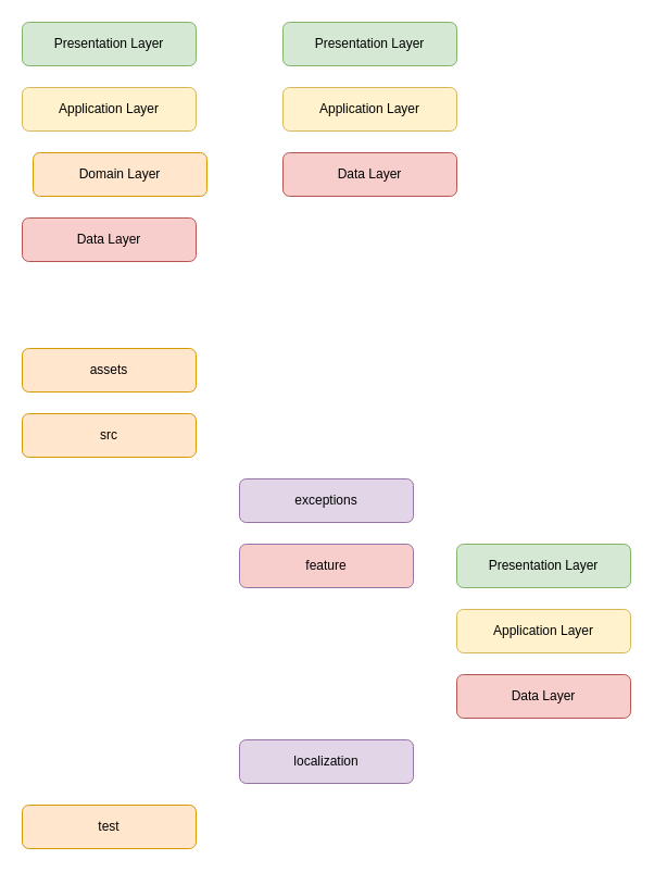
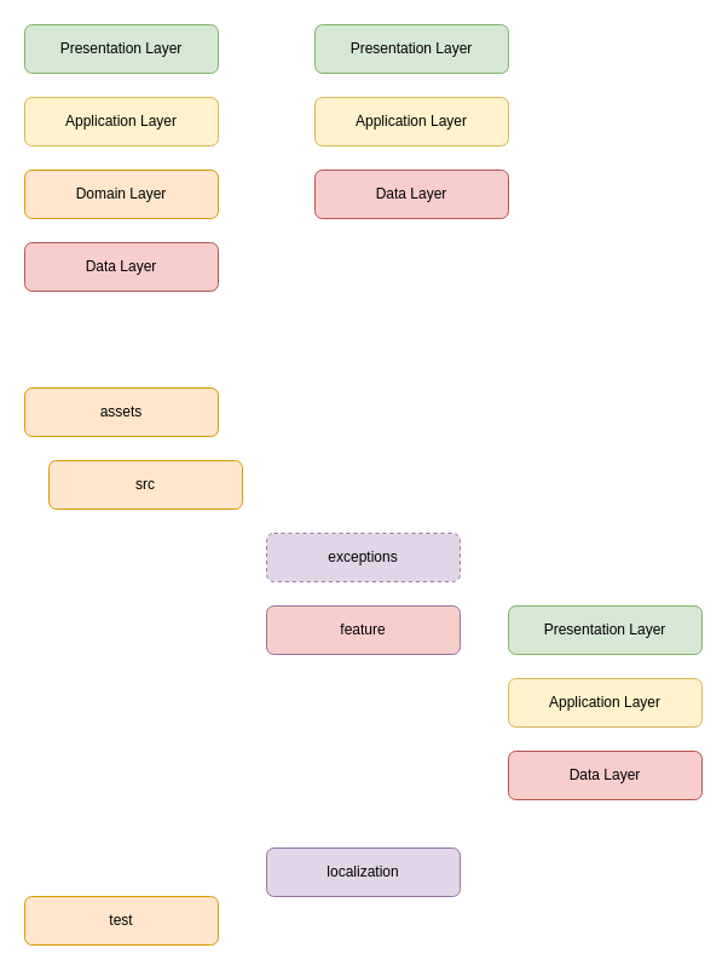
  <mxCell id="0" />
  <mxCell id="1" parent="0" />
  <mxCell id="2" value="Presentation Layer" style="rounded=1;whiteSpace=wrap;html=1;fillColor=#d5e8d4;strokeColor=#82b366;" vertex="1" parent="1"><mxGeometry x="20" y="20" width="160" height="40" as="geometry" /></mxCell>
  <mxCell id="3" value="Application Layer" style="rounded=1;whiteSpace=wrap;html=1;fillColor=#fff2cc;strokeColor=#d6b656;" vertex="1" parent="1"><mxGeometry x="20" y="80" width="160" height="40" as="geometry" /></mxCell>
- <mxCell id="4" value="Domain Layer" style="rounded=1;whiteSpace=wrap;html=1;fillColor=#ffe6cc;strokeColor=#d79b00;" vertex="1" parent="1"><mxGeometry x="30" y="140" width="160" height="40" as="geometry" /></mxCell>
+ <mxCell id="4" value="Domain Layer" style="rounded=1;whiteSpace=wrap;html=1;fillColor=#ffe6cc;strokeColor=#d79b00;" vertex="1" parent="1"><mxGeometry x="20" y="140" width="160" height="40" as="geometry" /></mxCell>
  <mxCell id="5" value="Data Layer" style="rounded=1;whiteSpace=wrap;html=1;fillColor=#f8cecc;strokeColor=#b85450;" vertex="1" parent="1"><mxGeometry x="20" y="200" width="160" height="40" as="geometry" /></mxCell>
  <mxCell id="6" value="Presentation Layer" style="rounded=1;whiteSpace=wrap;html=1;fillColor=#d5e8d4;strokeColor=#82b366;" vertex="1" parent="1"><mxGeometry x="260" y="20" width="160" height="40" as="geometry" /></mxCell>
  <mxCell id="7" value="Application Layer" style="rounded=1;whiteSpace=wrap;html=1;fillColor=#fff2cc;strokeColor=#d6b656;" vertex="1" parent="1"><mxGeometry x="260" y="80" width="160" height="40" as="geometry" /></mxCell>
  <mxCell id="8" value="Data Layer" style="rounded=1;whiteSpace=wrap;html=1;fillColor=#f8cecc;strokeColor=#b85450;" vertex="1" parent="1"><mxGeometry x="260" y="140" width="160" height="40" as="geometry" /></mxCell>
- <mxCell id="9" value="src" style="rounded=1;whiteSpace=wrap;html=1;fillColor=#ffe6cc;strokeColor=#d79b00;" vertex="1" parent="1"><mxGeometry x="20" y="380" width="160" height="40" as="geometry" /></mxCell>
+ <mxCell id="9" value="src" style="rounded=1;whiteSpace=wrap;html=1;fillColor=#ffe6cc;strokeColor=#d79b00;" vertex="1" parent="1"><mxGeometry x="40" y="380" width="160" height="40" as="geometry" /></mxCell>
  <mxCell id="10" value="feature" style="rounded=1;whiteSpace=wrap;html=1;fillColor=#f8cecc;strokeColor=#9673a6;" vertex="1" parent="1"><mxGeometry x="220" y="500" width="160" height="40" as="geometry" /></mxCell>
  <mxCell id="11" value="Presentation Layer" style="rounded=1;whiteSpace=wrap;html=1;fillColor=#d5e8d4;strokeColor=#82b366;" vertex="1" parent="1"><mxGeometry x="420" y="500" width="160" height="40" as="geometry" /></mxCell>
  <mxCell id="12" value="Application Layer" style="rounded=1;whiteSpace=wrap;html=1;fillColor=#fff2cc;strokeColor=#d6b656;" vertex="1" parent="1"><mxGeometry x="420" y="560" width="160" height="40" as="geometry" /></mxCell>
  <mxCell id="13" value="Data Layer" style="rounded=1;whiteSpace=wrap;html=1;fillColor=#f8cecc;strokeColor=#b85450;" vertex="1" parent="1"><mxGeometry x="420" y="620" width="160" height="40" as="geometry" /></mxCell>
- <mxCell id="14" value="exceptions" style="rounded=1;whiteSpace=wrap;html=1;fillColor=#e1d5e7;strokeColor=#9673a6;" vertex="1" parent="1"><mxGeometry x="220" y="440" width="160" height="40" as="geometry" /></mxCell>
- <mxCell id="15" value="localization" style="rounded=1;whiteSpace=wrap;html=1;fillColor=#e1d5e7;strokeColor=#9673a6;" vertex="1" parent="1"><mxGeometry x="220" y="680" width="160" height="40" as="geometry" /></mxCell>
+ <mxCell id="14" value="exceptions" style="rounded=1;whiteSpace=wrap;html=1;fillColor=#e1d5e7;strokeColor=#9673a6;dashed=1;" vertex="1" parent="1"><mxGeometry x="220" y="440" width="160" height="40" as="geometry" /></mxCell>
+ <mxCell id="15" value="localization" style="rounded=1;whiteSpace=wrap;html=1;fillColor=#e1d5e7;strokeColor=#9673a6;" vertex="1" parent="1"><mxGeometry x="220" y="700" width="160" height="40" as="geometry" /></mxCell>
  <mxCell id="16" value="assets" style="rounded=1;whiteSpace=wrap;html=1;fillColor=#ffe6cc;strokeColor=#d79b00;" vertex="1" parent="1"><mxGeometry x="20" y="320" width="160" height="40" as="geometry" /></mxCell>
  <mxCell id="17" value="test" style="rounded=1;whiteSpace=wrap;html=1;fillColor=#ffe6cc;strokeColor=#d79b00;" vertex="1" parent="1"><mxGeometry x="20" y="740" width="160" height="40" as="geometry" /></mxCell>
